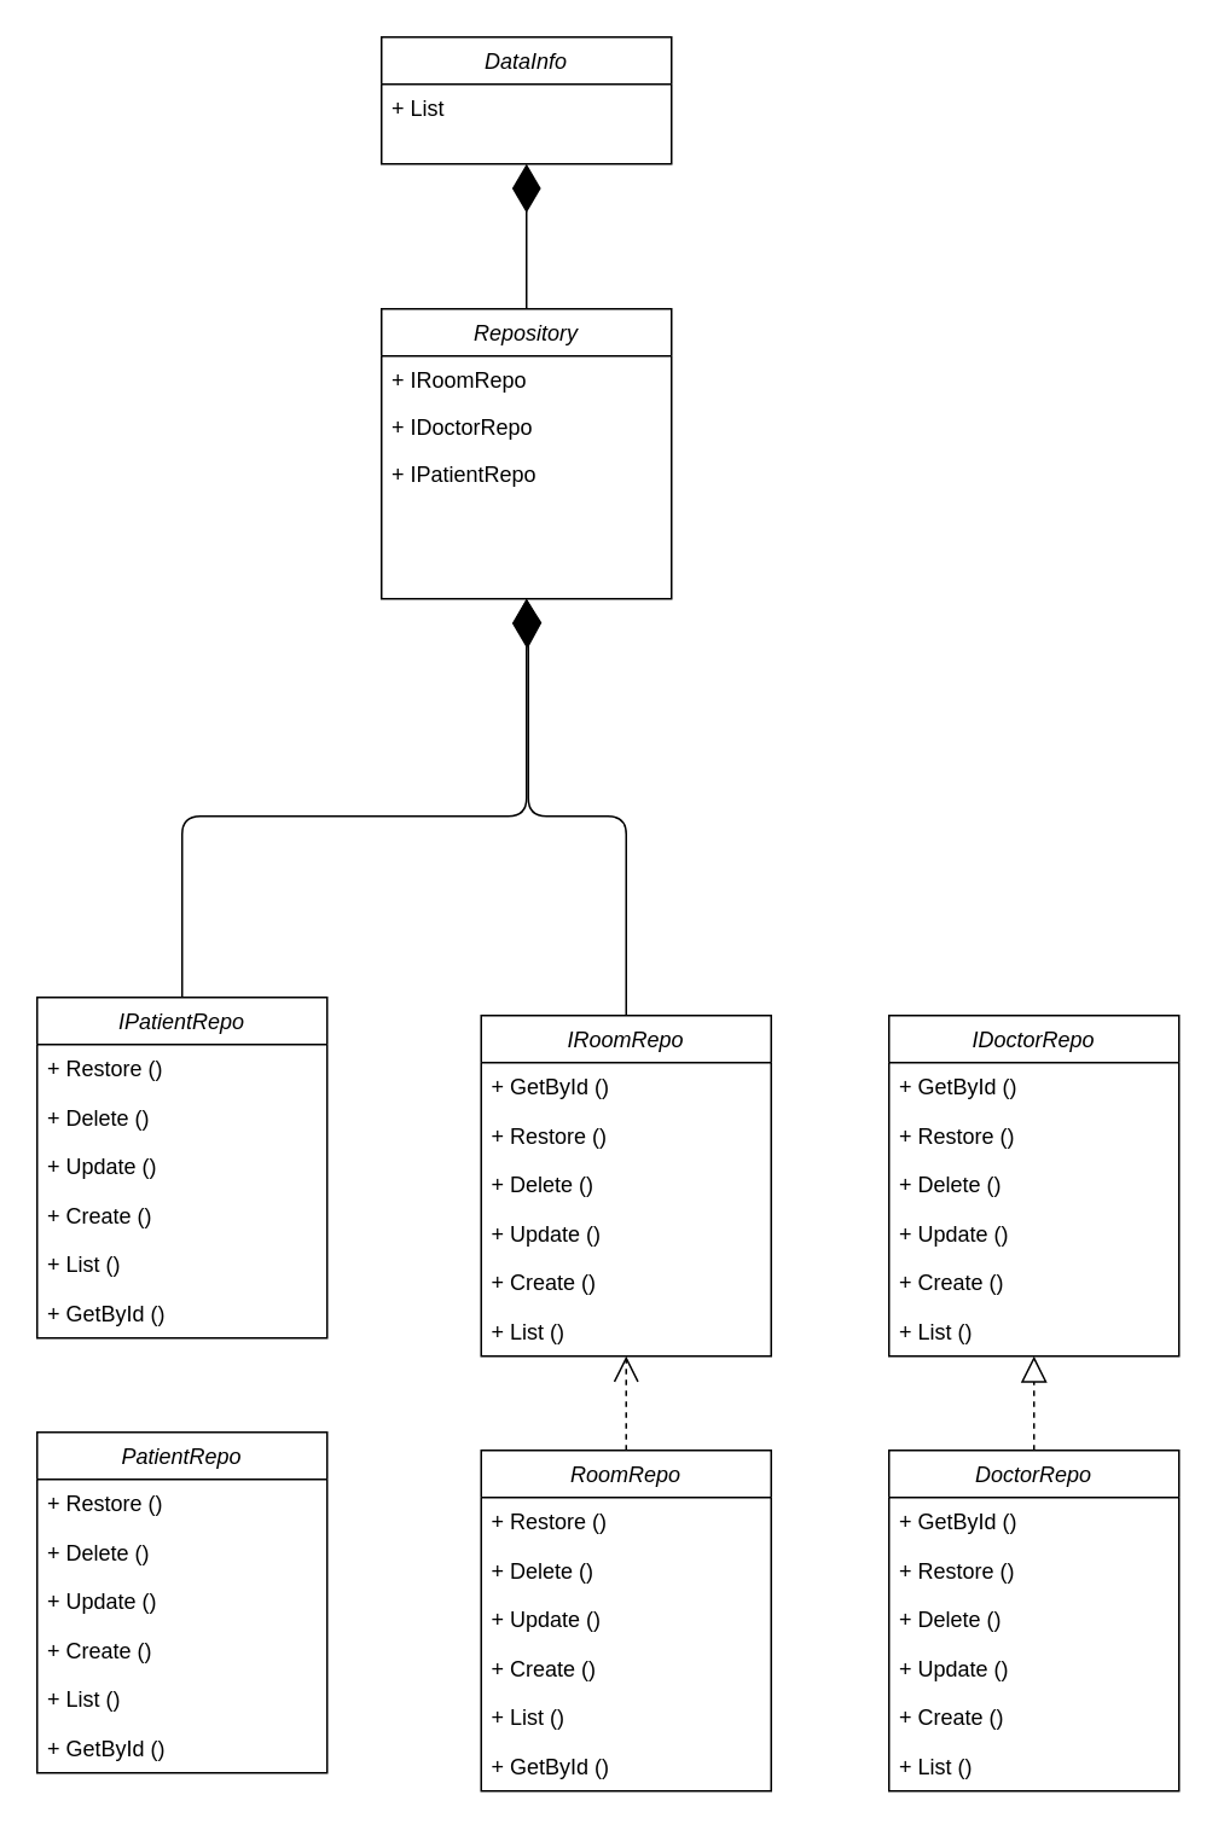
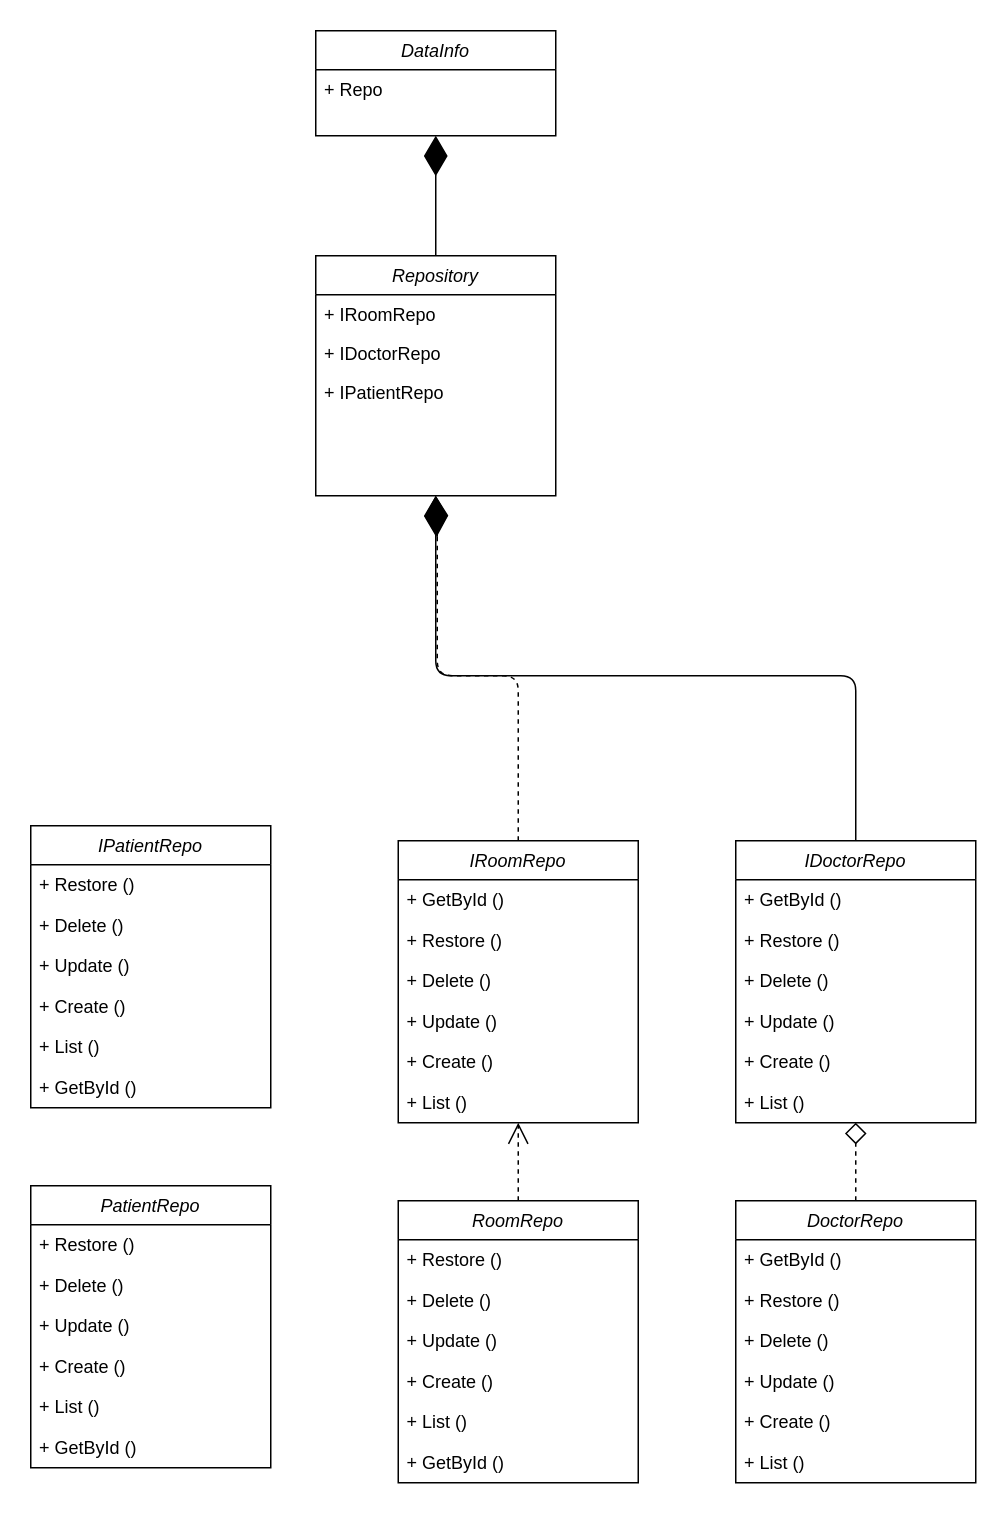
  <mxCell id="0" />
  <mxCell id="1" parent="0" />
  <mxCell id="2" value="Repository" style="swimlane;fontStyle=2;align=center;verticalAlign=top;childLayout=stackLayout;horizontal=1;startSize=26;horizontalStack=0;resizeParent=1;resizeLast=0;collapsible=1;marginBottom=0;rounded=0;shadow=0;strokeWidth=1;" parent="1" vertex="1"><mxGeometry x="210" y="170" width="160" height="160" as="geometry"><mxRectangle x="220" y="120" width="160" height="26" as="alternateBounds" /></mxGeometry></mxCell>
  <mxCell id="3" value="+ IRoomRepo" style="text;align=left;verticalAlign=top;spacingLeft=4;spacingRight=4;overflow=hidden;rotatable=0;points=[[0,0.5],[1,0.5]];portConstraint=eastwest;rounded=0;shadow=0;html=0;" parent="2" vertex="1"><mxGeometry y="26" width="160" height="26" as="geometry" /></mxCell>
  <mxCell id="4" value="+ IDoctorRepo" style="text;align=left;verticalAlign=top;spacingLeft=4;spacingRight=4;overflow=hidden;rotatable=0;points=[[0,0.5],[1,0.5]];portConstraint=eastwest;rounded=0;shadow=0;html=0;" parent="2" vertex="1"><mxGeometry y="52" width="160" height="26" as="geometry" /></mxCell>
  <mxCell id="5" value="+ IPatientRepo" style="text;align=left;verticalAlign=top;spacingLeft=4;spacingRight=4;overflow=hidden;rotatable=0;points=[[0,0.5],[1,0.5]];portConstraint=eastwest;rounded=0;shadow=0;html=0;" parent="2" vertex="1"><mxGeometry y="78" width="160" height="26" as="geometry" /></mxCell>
  <mxCell id="6" value="IRoomRepo" style="swimlane;fontStyle=2;align=center;verticalAlign=top;childLayout=stackLayout;horizontal=1;startSize=26;horizontalStack=0;resizeParent=1;resizeLast=0;collapsible=1;marginBottom=0;rounded=0;shadow=0;strokeWidth=1;" parent="1" vertex="1"><mxGeometry x="265" y="560" width="160" height="188" as="geometry"><mxRectangle x="220" y="120" width="160" height="26" as="alternateBounds" /></mxGeometry></mxCell>
  <mxCell id="7" value="+ GetById ()" style="text;align=left;verticalAlign=top;spacingLeft=4;spacingRight=4;overflow=hidden;rotatable=0;points=[[0,0.5],[1,0.5]];portConstraint=eastwest;rounded=0;shadow=0;html=0;" parent="6" vertex="1"><mxGeometry y="26" width="160" height="27" as="geometry" /></mxCell>
  <mxCell id="8" value="+ Restore ()" style="text;align=left;verticalAlign=top;spacingLeft=4;spacingRight=4;overflow=hidden;rotatable=0;points=[[0,0.5],[1,0.5]];portConstraint=eastwest;rounded=0;shadow=0;html=0;" parent="6" vertex="1"><mxGeometry y="53" width="160" height="27" as="geometry" /></mxCell>
  <mxCell id="9" value="+ Delete ()" style="text;align=left;verticalAlign=top;spacingLeft=4;spacingRight=4;overflow=hidden;rotatable=0;points=[[0,0.5],[1,0.5]];portConstraint=eastwest;rounded=0;shadow=0;html=0;" parent="6" vertex="1"><mxGeometry y="80" width="160" height="27" as="geometry" /></mxCell>
  <mxCell id="10" value="+ Update ()" style="text;align=left;verticalAlign=top;spacingLeft=4;spacingRight=4;overflow=hidden;rotatable=0;points=[[0,0.5],[1,0.5]];portConstraint=eastwest;rounded=0;shadow=0;html=0;" parent="6" vertex="1"><mxGeometry y="107" width="160" height="27" as="geometry" /></mxCell>
  <mxCell id="11" value="+ Create ()" style="text;align=left;verticalAlign=top;spacingLeft=4;spacingRight=4;overflow=hidden;rotatable=0;points=[[0,0.5],[1,0.5]];portConstraint=eastwest;rounded=0;shadow=0;html=0;" parent="6" vertex="1"><mxGeometry y="134" width="160" height="27" as="geometry" /></mxCell>
  <mxCell id="12" value="+ List ()" style="text;align=left;verticalAlign=top;spacingLeft=4;spacingRight=4;overflow=hidden;rotatable=0;points=[[0,0.5],[1,0.5]];portConstraint=eastwest;rounded=0;shadow=0;html=0;" parent="6" vertex="1"><mxGeometry y="161" width="160" height="27" as="geometry" /></mxCell>
  <mxCell id="13" value="RoomRepo" style="swimlane;fontStyle=2;align=center;verticalAlign=top;childLayout=stackLayout;horizontal=1;startSize=26;horizontalStack=0;resizeParent=1;resizeLast=0;collapsible=1;marginBottom=0;rounded=0;shadow=0;strokeWidth=1;" parent="1" vertex="1"><mxGeometry x="265" y="800" width="160" height="188" as="geometry"><mxRectangle x="220" y="120" width="160" height="26" as="alternateBounds" /></mxGeometry></mxCell>
  <mxCell id="14" value="+ Restore ()" style="text;align=left;verticalAlign=top;spacingLeft=4;spacingRight=4;overflow=hidden;rotatable=0;points=[[0,0.5],[1,0.5]];portConstraint=eastwest;rounded=0;shadow=0;html=0;" parent="13" vertex="1"><mxGeometry y="26" width="160" height="27" as="geometry" /></mxCell>
  <mxCell id="15" value="+ Delete ()" style="text;align=left;verticalAlign=top;spacingLeft=4;spacingRight=4;overflow=hidden;rotatable=0;points=[[0,0.5],[1,0.5]];portConstraint=eastwest;rounded=0;shadow=0;html=0;" parent="13" vertex="1"><mxGeometry y="53" width="160" height="27" as="geometry" /></mxCell>
  <mxCell id="16" value="+ Update ()" style="text;align=left;verticalAlign=top;spacingLeft=4;spacingRight=4;overflow=hidden;rotatable=0;points=[[0,0.5],[1,0.5]];portConstraint=eastwest;rounded=0;shadow=0;html=0;" parent="13" vertex="1"><mxGeometry y="80" width="160" height="27" as="geometry" /></mxCell>
  <mxCell id="17" value="+ Create ()" style="text;align=left;verticalAlign=top;spacingLeft=4;spacingRight=4;overflow=hidden;rotatable=0;points=[[0,0.5],[1,0.5]];portConstraint=eastwest;rounded=0;shadow=0;html=0;" parent="13" vertex="1"><mxGeometry y="107" width="160" height="27" as="geometry" /></mxCell>
  <mxCell id="18" value="+ List ()" style="text;align=left;verticalAlign=top;spacingLeft=4;spacingRight=4;overflow=hidden;rotatable=0;points=[[0,0.5],[1,0.5]];portConstraint=eastwest;rounded=0;shadow=0;html=0;" parent="13" vertex="1"><mxGeometry y="134" width="160" height="27" as="geometry" /></mxCell>
  <mxCell id="19" value="+ GetById ()" style="text;align=left;verticalAlign=top;spacingLeft=4;spacingRight=4;overflow=hidden;rotatable=0;points=[[0,0.5],[1,0.5]];portConstraint=eastwest;rounded=0;shadow=0;html=0;" parent="13" vertex="1"><mxGeometry y="161" width="160" height="27" as="geometry" /></mxCell>
  <mxCell id="20" value="" style="endArrow=open;dashed=1;endFill=0;endSize=12;html=1;entryX=0.5;entryY=1;entryDx=0;entryDy=0;exitX=0.5;exitY=0;exitDx=0;exitDy=0;" parent="1" source="13" target="6" edge="1"><mxGeometry width="160" relative="1" as="geometry"><mxPoint x="445" y="820" as="sourcePoint" /><mxPoint x="605" y="820" as="targetPoint" /></mxGeometry></mxCell>
- <mxCell id="21" value="" style="endArrow=diamondThin;endFill=1;endSize=24;html=1;exitX=0.5;exitY=0;exitDx=0;exitDy=0;entryX=0.5;entryY=1;entryDx=0;entryDy=0;" parent="1" source="6" target="2" edge="1"><mxGeometry width="160" relative="1" as="geometry"><mxPoint x="420" y="470" as="sourcePoint" /><mxPoint x="291" y="340" as="targetPoint" /><Array as="points"><mxPoint x="345" y="450" /><mxPoint x="291" y="450" /><mxPoint x="291" y="340" /><mxPoint x="291" y="360" /></Array></mxGeometry></mxCell>
+ <mxCell id="21" value="" style="endArrow=diamondThin;endFill=1;endSize=24;html=1;exitX=0.5;exitY=0;exitDx=0;exitDy=0;entryX=0.5;entryY=1;entryDx=0;entryDy=0;dashed=1;" parent="1" source="6" target="2" edge="1"><mxGeometry width="160" relative="1" as="geometry"><mxPoint x="420" y="470" as="sourcePoint" /><mxPoint x="291" y="340" as="targetPoint" /><Array as="points"><mxPoint x="345" y="450" /><mxPoint x="291" y="450" /><mxPoint x="291" y="340" /><mxPoint x="291" y="360" /></Array></mxGeometry></mxCell>
  <mxCell id="22" value="IDoctorRepo" style="swimlane;fontStyle=2;align=center;verticalAlign=top;childLayout=stackLayout;horizontal=1;startSize=26;horizontalStack=0;resizeParent=1;resizeLast=0;collapsible=1;marginBottom=0;rounded=0;shadow=0;strokeWidth=1;" parent="1" vertex="1"><mxGeometry x="490" y="560" width="160" height="188" as="geometry"><mxRectangle x="220" y="120" width="160" height="26" as="alternateBounds" /></mxGeometry></mxCell>
  <mxCell id="23" value="+ GetById ()" style="text;align=left;verticalAlign=top;spacingLeft=4;spacingRight=4;overflow=hidden;rotatable=0;points=[[0,0.5],[1,0.5]];portConstraint=eastwest;rounded=0;shadow=0;html=0;" parent="22" vertex="1"><mxGeometry y="26" width="160" height="27" as="geometry" /></mxCell>
  <mxCell id="24" value="+ Restore ()" style="text;align=left;verticalAlign=top;spacingLeft=4;spacingRight=4;overflow=hidden;rotatable=0;points=[[0,0.5],[1,0.5]];portConstraint=eastwest;rounded=0;shadow=0;html=0;" parent="22" vertex="1"><mxGeometry y="53" width="160" height="27" as="geometry" /></mxCell>
  <mxCell id="25" value="+ Delete ()" style="text;align=left;verticalAlign=top;spacingLeft=4;spacingRight=4;overflow=hidden;rotatable=0;points=[[0,0.5],[1,0.5]];portConstraint=eastwest;rounded=0;shadow=0;html=0;" parent="22" vertex="1"><mxGeometry y="80" width="160" height="27" as="geometry" /></mxCell>
  <mxCell id="26" value="+ Update ()" style="text;align=left;verticalAlign=top;spacingLeft=4;spacingRight=4;overflow=hidden;rotatable=0;points=[[0,0.5],[1,0.5]];portConstraint=eastwest;rounded=0;shadow=0;html=0;" parent="22" vertex="1"><mxGeometry y="107" width="160" height="27" as="geometry" /></mxCell>
  <mxCell id="27" value="+ Create ()" style="text;align=left;verticalAlign=top;spacingLeft=4;spacingRight=4;overflow=hidden;rotatable=0;points=[[0,0.5],[1,0.5]];portConstraint=eastwest;rounded=0;shadow=0;html=0;" parent="22" vertex="1"><mxGeometry y="134" width="160" height="27" as="geometry" /></mxCell>
  <mxCell id="28" value="+ List ()" style="text;align=left;verticalAlign=top;spacingLeft=4;spacingRight=4;overflow=hidden;rotatable=0;points=[[0,0.5],[1,0.5]];portConstraint=eastwest;rounded=0;shadow=0;html=0;" parent="22" vertex="1"><mxGeometry y="161" width="160" height="27" as="geometry" /></mxCell>
  <mxCell id="29" value="DoctorRepo" style="swimlane;fontStyle=2;align=center;verticalAlign=top;childLayout=stackLayout;horizontal=1;startSize=26;horizontalStack=0;resizeParent=1;resizeLast=0;collapsible=1;marginBottom=0;rounded=0;shadow=0;strokeWidth=1;" parent="1" vertex="1"><mxGeometry x="490" y="800" width="160" height="188" as="geometry"><mxRectangle x="220" y="120" width="160" height="26" as="alternateBounds" /></mxGeometry></mxCell>
  <mxCell id="30" value="+ GetById ()" style="text;align=left;verticalAlign=top;spacingLeft=4;spacingRight=4;overflow=hidden;rotatable=0;points=[[0,0.5],[1,0.5]];portConstraint=eastwest;rounded=0;shadow=0;html=0;" parent="29" vertex="1"><mxGeometry y="26" width="160" height="27" as="geometry" /></mxCell>
  <mxCell id="31" value="+ Restore ()" style="text;align=left;verticalAlign=top;spacingLeft=4;spacingRight=4;overflow=hidden;rotatable=0;points=[[0,0.5],[1,0.5]];portConstraint=eastwest;rounded=0;shadow=0;html=0;" parent="29" vertex="1"><mxGeometry y="53" width="160" height="27" as="geometry" /></mxCell>
  <mxCell id="32" value="+ Delete ()" style="text;align=left;verticalAlign=top;spacingLeft=4;spacingRight=4;overflow=hidden;rotatable=0;points=[[0,0.5],[1,0.5]];portConstraint=eastwest;rounded=0;shadow=0;html=0;" parent="29" vertex="1"><mxGeometry y="80" width="160" height="27" as="geometry" /></mxCell>
  <mxCell id="33" value="+ Update ()" style="text;align=left;verticalAlign=top;spacingLeft=4;spacingRight=4;overflow=hidden;rotatable=0;points=[[0,0.5],[1,0.5]];portConstraint=eastwest;rounded=0;shadow=0;html=0;" parent="29" vertex="1"><mxGeometry y="107" width="160" height="27" as="geometry" /></mxCell>
  <mxCell id="34" value="+ Create ()" style="text;align=left;verticalAlign=top;spacingLeft=4;spacingRight=4;overflow=hidden;rotatable=0;points=[[0,0.5],[1,0.5]];portConstraint=eastwest;rounded=0;shadow=0;html=0;" parent="29" vertex="1"><mxGeometry y="134" width="160" height="27" as="geometry" /></mxCell>
  <mxCell id="35" value="+ List ()" style="text;align=left;verticalAlign=top;spacingLeft=4;spacingRight=4;overflow=hidden;rotatable=0;points=[[0,0.5],[1,0.5]];portConstraint=eastwest;rounded=0;shadow=0;html=0;" parent="29" vertex="1"><mxGeometry y="161" width="160" height="27" as="geometry" /></mxCell>
- <mxCell id="36" value="" style="endArrow=block;dashed=1;endFill=0;endSize=12;html=1;entryX=0.5;entryY=1;entryDx=0;entryDy=0;exitX=0.5;exitY=0;exitDx=0;exitDy=0;" parent="1" source="29" target="22" edge="1"><mxGeometry width="160" relative="1" as="geometry"><mxPoint x="670" y="820" as="sourcePoint" /><mxPoint x="830" y="820" as="targetPoint" /></mxGeometry></mxCell>
+ <mxCell id="36" value="" style="endArrow=diamond;dashed=1;endFill=0;endSize=12;html=1;entryX=0.5;entryY=1;entryDx=0;entryDy=0;exitX=0.5;exitY=0;exitDx=0;exitDy=0;" parent="1" source="29" target="22" edge="1"><mxGeometry width="160" relative="1" as="geometry"><mxPoint x="670" y="820" as="sourcePoint" /><mxPoint x="830" y="820" as="targetPoint" /></mxGeometry></mxCell>
+ <mxCell id="37" value="" style="endArrow=diamondThin;endFill=1;endSize=24;html=1;exitX=0.5;exitY=0;exitDx=0;exitDy=0;entryX=0.5;entryY=1;entryDx=0;entryDy=0;" parent="1" source="22" target="2" edge="1"><mxGeometry width="160" relative="1" as="geometry"><mxPoint x="540" y="420" as="sourcePoint" /><mxPoint x="450" y="380" as="targetPoint" /><Array as="points"><mxPoint x="570" y="450" /><mxPoint x="290" y="450" /></Array></mxGeometry></mxCell>
  <mxCell id="38" value="IPatientRepo" style="swimlane;fontStyle=2;align=center;verticalAlign=top;childLayout=stackLayout;horizontal=1;startSize=26;horizontalStack=0;resizeParent=1;resizeLast=0;collapsible=1;marginBottom=0;rounded=0;shadow=0;strokeWidth=1;" parent="1" vertex="1"><mxGeometry x="20" y="550" width="160" height="188" as="geometry"><mxRectangle x="220" y="120" width="160" height="26" as="alternateBounds" /></mxGeometry></mxCell>
  <mxCell id="39" value="+ Restore ()" style="text;align=left;verticalAlign=top;spacingLeft=4;spacingRight=4;overflow=hidden;rotatable=0;points=[[0,0.5],[1,0.5]];portConstraint=eastwest;rounded=0;shadow=0;html=0;" parent="38" vertex="1"><mxGeometry y="26" width="160" height="27" as="geometry" /></mxCell>
  <mxCell id="40" value="+ Delete ()" style="text;align=left;verticalAlign=top;spacingLeft=4;spacingRight=4;overflow=hidden;rotatable=0;points=[[0,0.5],[1,0.5]];portConstraint=eastwest;rounded=0;shadow=0;html=0;" parent="38" vertex="1"><mxGeometry y="53" width="160" height="27" as="geometry" /></mxCell>
  <mxCell id="41" value="+ Update ()" style="text;align=left;verticalAlign=top;spacingLeft=4;spacingRight=4;overflow=hidden;rotatable=0;points=[[0,0.5],[1,0.5]];portConstraint=eastwest;rounded=0;shadow=0;html=0;" parent="38" vertex="1"><mxGeometry y="80" width="160" height="27" as="geometry" /></mxCell>
  <mxCell id="42" value="+ Create ()" style="text;align=left;verticalAlign=top;spacingLeft=4;spacingRight=4;overflow=hidden;rotatable=0;points=[[0,0.5],[1,0.5]];portConstraint=eastwest;rounded=0;shadow=0;html=0;" parent="38" vertex="1"><mxGeometry y="107" width="160" height="27" as="geometry" /></mxCell>
  <mxCell id="43" value="+ List ()" style="text;align=left;verticalAlign=top;spacingLeft=4;spacingRight=4;overflow=hidden;rotatable=0;points=[[0,0.5],[1,0.5]];portConstraint=eastwest;rounded=0;shadow=0;html=0;" parent="38" vertex="1"><mxGeometry y="134" width="160" height="27" as="geometry" /></mxCell>
  <mxCell id="44" value="+ GetById ()" style="text;align=left;verticalAlign=top;spacingLeft=4;spacingRight=4;overflow=hidden;rotatable=0;points=[[0,0.5],[1,0.5]];portConstraint=eastwest;rounded=0;shadow=0;html=0;" parent="38" vertex="1"><mxGeometry y="161" width="160" height="27" as="geometry" /></mxCell>
  <mxCell id="45" value="PatientRepo" style="swimlane;fontStyle=2;align=center;verticalAlign=top;childLayout=stackLayout;horizontal=1;startSize=26;horizontalStack=0;resizeParent=1;resizeLast=0;collapsible=1;marginBottom=0;rounded=0;shadow=0;strokeWidth=1;" parent="1" vertex="1"><mxGeometry x="20" y="790" width="160" height="188" as="geometry"><mxRectangle x="220" y="120" width="160" height="26" as="alternateBounds" /></mxGeometry></mxCell>
  <mxCell id="46" value="+ Restore ()" style="text;align=left;verticalAlign=top;spacingLeft=4;spacingRight=4;overflow=hidden;rotatable=0;points=[[0,0.5],[1,0.5]];portConstraint=eastwest;rounded=0;shadow=0;html=0;" parent="45" vertex="1"><mxGeometry y="26" width="160" height="27" as="geometry" /></mxCell>
  <mxCell id="47" value="+ Delete ()" style="text;align=left;verticalAlign=top;spacingLeft=4;spacingRight=4;overflow=hidden;rotatable=0;points=[[0,0.5],[1,0.5]];portConstraint=eastwest;rounded=0;shadow=0;html=0;" parent="45" vertex="1"><mxGeometry y="53" width="160" height="27" as="geometry" /></mxCell>
  <mxCell id="48" value="+ Update ()" style="text;align=left;verticalAlign=top;spacingLeft=4;spacingRight=4;overflow=hidden;rotatable=0;points=[[0,0.5],[1,0.5]];portConstraint=eastwest;rounded=0;shadow=0;html=0;" parent="45" vertex="1"><mxGeometry y="80" width="160" height="27" as="geometry" /></mxCell>
  <mxCell id="49" value="+ Create ()" style="text;align=left;verticalAlign=top;spacingLeft=4;spacingRight=4;overflow=hidden;rotatable=0;points=[[0,0.5],[1,0.5]];portConstraint=eastwest;rounded=0;shadow=0;html=0;" parent="45" vertex="1"><mxGeometry y="107" width="160" height="27" as="geometry" /></mxCell>
  <mxCell id="50" value="+ List ()" style="text;align=left;verticalAlign=top;spacingLeft=4;spacingRight=4;overflow=hidden;rotatable=0;points=[[0,0.5],[1,0.5]];portConstraint=eastwest;rounded=0;shadow=0;html=0;" parent="45" vertex="1"><mxGeometry y="134" width="160" height="27" as="geometry" /></mxCell>
  <mxCell id="51" value="+ GetById ()" style="text;align=left;verticalAlign=top;spacingLeft=4;spacingRight=4;overflow=hidden;rotatable=0;points=[[0,0.5],[1,0.5]];portConstraint=eastwest;rounded=0;shadow=0;html=0;" parent="45" vertex="1"><mxGeometry y="161" width="160" height="27" as="geometry" /></mxCell>
- <mxCell id="52" value="" style="endArrow=diamondThin;endFill=1;endSize=24;html=1;exitX=0.5;exitY=0;exitDx=0;exitDy=0;entryX=0.5;entryY=1;entryDx=0;entryDy=0;" parent="1" source="38" target="2" edge="1"><mxGeometry width="160" relative="1" as="geometry"><mxPoint x="660" y="410" as="sourcePoint" /><mxPoint x="260" y="380" as="targetPoint" /><Array as="points"><mxPoint x="100" y="450" /><mxPoint x="290" y="450" /></Array></mxGeometry></mxCell>
  <mxCell id="53" value="DataInfo" style="swimlane;fontStyle=2;align=center;verticalAlign=top;childLayout=stackLayout;horizontal=1;startSize=26;horizontalStack=0;resizeParent=1;resizeLast=0;collapsible=1;marginBottom=0;rounded=0;shadow=0;strokeWidth=1;" parent="1" vertex="1"><mxGeometry x="210" y="20" width="160" height="70" as="geometry"><mxRectangle x="220" y="120" width="160" height="26" as="alternateBounds" /></mxGeometry></mxCell>
- <mxCell id="54" value="+ List" style="text;align=left;verticalAlign=top;spacingLeft=4;spacingRight=4;overflow=hidden;rotatable=0;points=[[0,0.5],[1,0.5]];portConstraint=eastwest;rounded=0;shadow=0;html=0;" parent="53" vertex="1"><mxGeometry y="26" width="160" height="27" as="geometry" /></mxCell>
+ <mxCell id="54" value="+ Repo" style="text;align=left;verticalAlign=top;spacingLeft=4;spacingRight=4;overflow=hidden;rotatable=0;points=[[0,0.5],[1,0.5]];portConstraint=eastwest;rounded=0;shadow=0;html=0;" parent="53" vertex="1"><mxGeometry y="26" width="160" height="27" as="geometry" /></mxCell>
  <mxCell id="55" value="" style="endArrow=diamondThin;endFill=1;endSize=24;html=1;entryX=0.5;entryY=1;entryDx=0;entryDy=0;exitX=0.5;exitY=0;exitDx=0;exitDy=0;" parent="1" source="2" target="53" edge="1"><mxGeometry width="160" relative="1" as="geometry"><mxPoint x="450" y="230" as="sourcePoint" /><mxPoint x="610" y="230" as="targetPoint" /></mxGeometry></mxCell>
